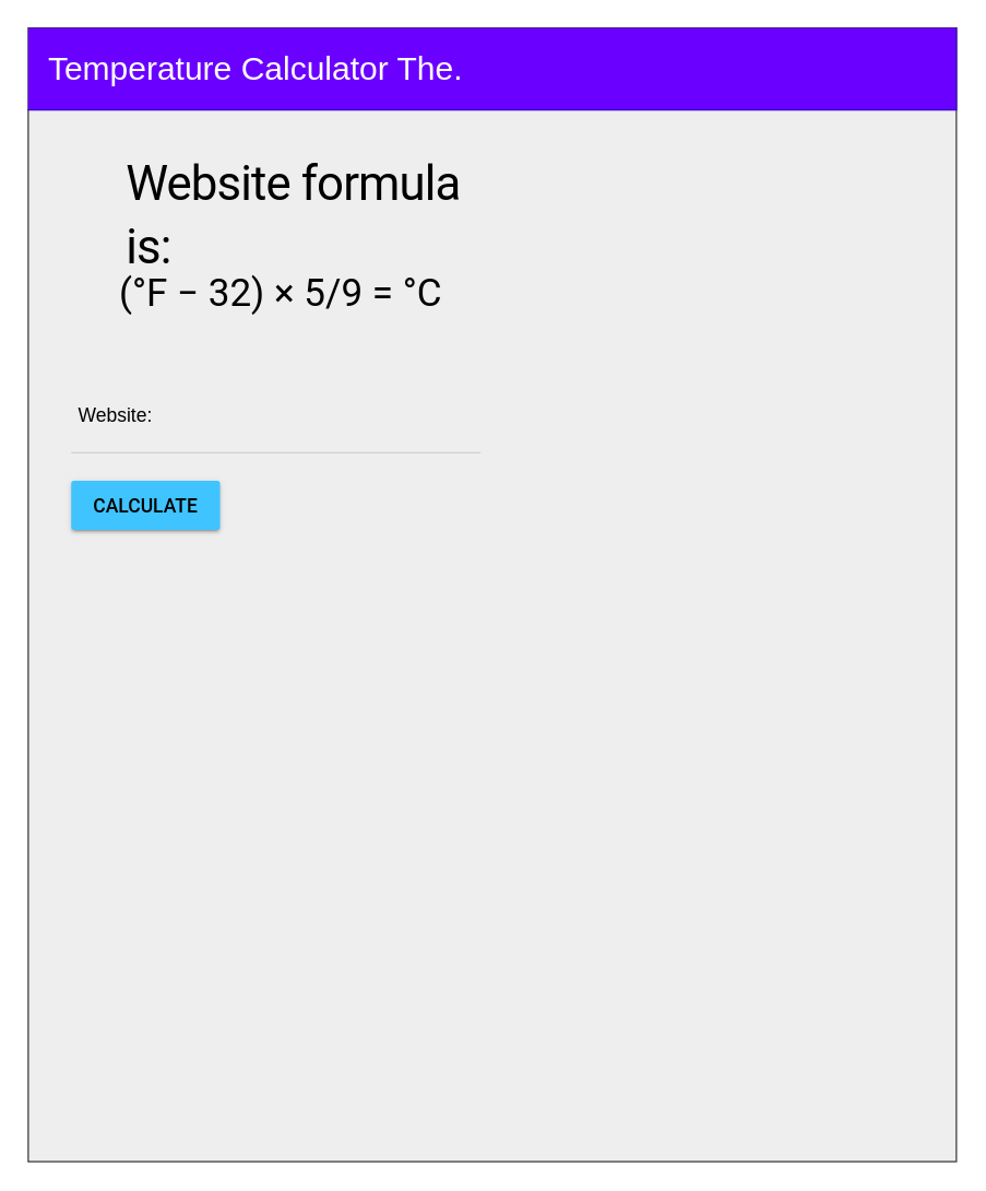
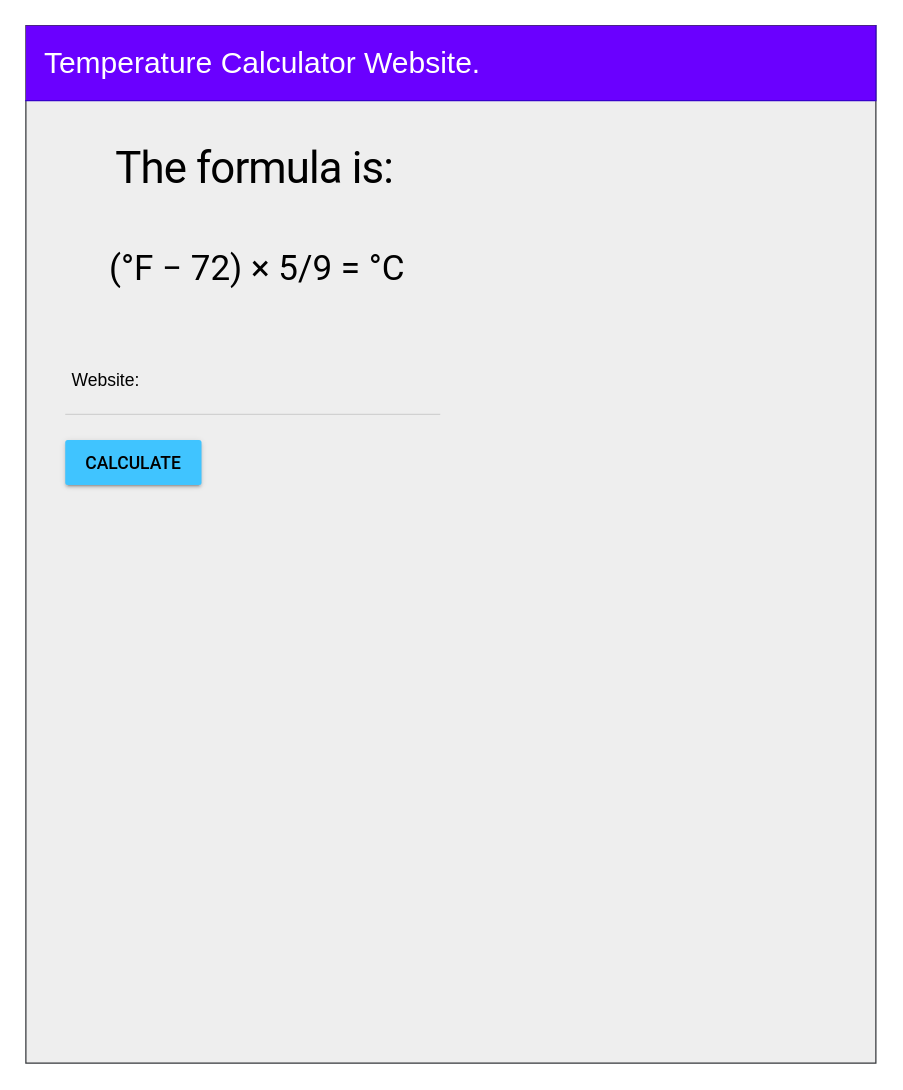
  <mxCell id="0" />
  <mxCell id="1" parent="0" />
  <mxCell id="2" value="" style="verticalLabelPosition=bottom;verticalAlign=top;html=1;shape=mxgraph.basic.rect;fillColor2=none;strokeWidth=1;size=20;indent=5;fillColor=#eeeeee;strokeColor=#36393d;" parent="1" vertex="1"><mxGeometry x="20" y="20" width="680" height="830" as="geometry" /></mxCell>
- <mxCell id="3" value="&lt;p style=&quot;line-height: 1.2&quot;&gt;&lt;font style=&quot;font-size: 24px&quot;&gt;&amp;nbsp; Temperature Calculator The.&lt;/font&gt;&lt;/p&gt;" style="shape=partialRectangle;whiteSpace=wrap;html=1;top=0;left=0;fillColor=#6a00ff;align=left;fontColor=#ffffff;strokeColor=#3700CC;" vertex="1" parent="1"><mxGeometry x="20" y="20" width="680" height="60" as="geometry" /></mxCell>
- <mxCell id="4" value="&lt;h2 style=&quot;padding: 0px ; font-family: &amp;#34;roboto&amp;#34; , &amp;#34;helvetica&amp;#34; , &amp;#34;arial&amp;#34; , sans-serif ; font-weight: 400 ; font-size: 28px ; line-height: 48px ; margin: 24px 0px 24px 30px ; font-style: normal ; letter-spacing: normal ; text-indent: 0px ; text-transform: none ; word-spacing: 0px&quot;&gt;&lt;font color=&quot;#000000&quot;&gt;(°F − 32) × 5/9 = °C&lt;/font&gt;&lt;/h2&gt;" style="text;whiteSpace=wrap;html=1;fontSize=25;" vertex="1" parent="1"><mxGeometry x="55" y="160" width="300" height="110" as="geometry" /></mxCell>
- <mxCell id="5" value="&lt;h1 style=&quot;padding: 0px ; font-size: 35px ; line-height: 1.35 ; letter-spacing: -0.02em ; margin: 24px 0px 24px 40px ; font-family: &amp;#34;roboto&amp;#34; , &amp;#34;helvetica&amp;#34; , &amp;#34;arial&amp;#34; , sans-serif ; font-weight: 400 ; font-style: normal ; text-indent: 0px ; text-transform: none ; word-spacing: 0px&quot;&gt;&lt;font color=&quot;#000000&quot;&gt;Website formula is:&lt;/font&gt;&lt;/h1&gt;" style="text;whiteSpace=wrap;html=1;fontSize=25;" vertex="1" parent="1"><mxGeometry x="50" y="80" width="290" height="110" as="geometry" /></mxCell>
+ <mxCell id="3" value="&lt;p style=&quot;line-height: 1.2&quot;&gt;&lt;font style=&quot;font-size: 24px&quot;&gt;&amp;nbsp; Temperature Calculator Website.&lt;/font&gt;&lt;/p&gt;" style="shape=partialRectangle;whiteSpace=wrap;html=1;top=0;left=0;fillColor=#6a00ff;align=left;fontColor=#ffffff;strokeColor=#3700CC;" vertex="1" parent="1"><mxGeometry x="20" y="20" width="680" height="60" as="geometry" /></mxCell>
+ <mxCell id="4" value="&lt;h2 style=&quot;padding: 0px ; font-family: &amp;#34;roboto&amp;#34; , &amp;#34;helvetica&amp;#34; , &amp;#34;arial&amp;#34; , sans-serif ; font-weight: 400 ; font-size: 28px ; line-height: 48px ; margin: 24px 0px 24px 30px ; font-style: normal ; letter-spacing: normal ; text-indent: 0px ; text-transform: none ; word-spacing: 0px&quot;&gt;&lt;font color=&quot;#000000&quot;&gt;(°F − 72) × 5/9 = °C&lt;/font&gt;&lt;/h2&gt;" style="text;whiteSpace=wrap;html=1;fontSize=25;" vertex="1" parent="1"><mxGeometry x="55" y="160" width="300" height="110" as="geometry" /></mxCell>
+ <mxCell id="5" value="&lt;h1 style=&quot;padding: 0px ; font-size: 35px ; line-height: 1.35 ; letter-spacing: -0.02em ; margin: 24px 0px 24px 40px ; font-family: &amp;#34;roboto&amp;#34; , &amp;#34;helvetica&amp;#34; , &amp;#34;arial&amp;#34; , sans-serif ; font-weight: 400 ; font-style: normal ; text-indent: 0px ; text-transform: none ; word-spacing: 0px&quot;&gt;&lt;font color=&quot;#000000&quot;&gt;The formula is:&lt;/font&gt;&lt;/h1&gt;" style="text;whiteSpace=wrap;html=1;fontSize=25;" vertex="1" parent="1"><mxGeometry x="50" y="80" width="290" height="110" as="geometry" /></mxCell>
  <mxCell id="6" value="&lt;span style=&quot;font-family: &amp;#34;helvetica&amp;#34; , &amp;#34;arial&amp;#34; , sans-serif ; font-size: 14px ; font-style: normal ; font-weight: 400 ; letter-spacing: normal ; text-indent: 0px ; text-transform: none ; word-spacing: 0px ; display: inline ; float: none&quot;&gt;&lt;font color=&quot;#000000&quot;&gt;Website:&lt;/font&gt;&lt;/span&gt;" style="text;whiteSpace=wrap;html=1;fontSize=24;" vertex="1" parent="1"><mxGeometry x="55" y="280" width="100" height="50" as="geometry" /></mxCell>
  <mxCell id="7" value="&lt;form action=&quot;https://ics2o-unit3-04-html.evgeny-vovk.repl.co/&quot; style=&quot;text-indent: 0px&quot;&gt;&lt;div class=&quot;mdl-textfield mdl-js-textfield is-upgraded&quot; style=&quot;position: relative ; display: inline-block ; box-sizing: border-box ; width: 300px ; max-width: 100% ; margin: 0px ; padding: 20px 0px&quot;&gt;&lt;font color=&quot;#000000&quot;&gt;&lt;br&gt;&lt;br&gt;&lt;input class=&quot;mdl-textfield__input&quot; type=&quot;text&quot; pattern=&quot;-?[0-9]*(\.[0-9]+)?&quot; id=&quot;fahrenheit&quot; style=&quot;font-family: &amp;#34;helvetica&amp;#34; , &amp;#34;arial&amp;#34; , sans-serif ; font-size: 16px ; font-style: normal ; font-weight: 400 ; letter-spacing: normal ; text-transform: none ; word-spacing: 0px ; border-top: none ; border-right: none ; border-left: none ; border-bottom: 1px solid rgba(0 , 0 , 0 , 0.12) ; display: block ; margin: 0px ; padding: 4px 0px ; width: 300px ; background: 0px 0px ; text-align: left&quot;&gt;&lt;label class=&quot;mdl-textfield__label&quot; style=&quot;font-family: &amp;#34;helvetica&amp;#34; , &amp;#34;arial&amp;#34; , sans-serif ; font-size: 16px ; font-style: normal ; font-weight: 400 ; letter-spacing: normal ; text-transform: none ; word-spacing: 0px ; position: absolute ; display: block ; width: 300px ; overflow: hidden ; text-align: left&quot;&gt;&lt;br&gt;&lt;/label&gt;&lt;span class=&quot;mdl-textfield__error&quot; style=&quot;font-family: &amp;#34;helvetica&amp;#34; , &amp;#34;arial&amp;#34; , sans-serif ; font-size: 12px ; font-style: normal ; font-weight: 400 ; letter-spacing: normal ; text-transform: none ; word-spacing: 0px ; position: absolute ; margin-top: 3px ; visibility: hidden ; display: block&quot;&gt;&lt;/span&gt;&lt;/font&gt;&lt;/div&gt;&lt;/form&gt;&lt;font color=&quot;#000000&quot;&gt;&lt;button class=&quot;mdl-button mdl-js-button mdl-button--raised mdl-js-ripple-effect mdl-button--accent&quot; style=&quot;background: rgb(64 , 196 , 255) ; border: none ; border-radius: 2px ; position: relative ; height: 36px ; margin: 0px ; min-width: 64px ; padding: 0px 16px ; display: inline-block ; font-family: &amp;#34;roboto&amp;#34; , &amp;#34;helvetica&amp;#34; , &amp;#34;arial&amp;#34; , sans-serif ; font-size: 14px ; font-weight: 500 ; text-transform: uppercase ; letter-spacing: 0px ; overflow: hidden ; transition: all 0.2s cubic-bezier(0.4 , 0 , 1 , 1) 0s , all 0.2s cubic-bezier(0.4 , 0 , 0.2 , 1) 0s , all 0.2s cubic-bezier(0.4 , 0 , 0.2 , 1) 0s ; outline: none ; cursor: pointer ; text-decoration: none ; text-align: center ; line-height: 36px ; vertical-align: middle ; box-shadow: rgba(0 , 0 , 0 , 0.14) 0px 2px 2px 0px , rgba(0 , 0 , 0 , 0.2) 0px 3px 1px -2px , rgba(0 , 0 , 0 , 0.12) 0px 1px 5px 0px&quot;&gt;CALCULATE&lt;span class=&quot;mdl-button__ripple-container&quot; style=&quot;display: block ; height: 36px ; left: 0px ; position: absolute ; top: 0px ; width: 113.438px ; z-index: 0 ; overflow: hidden&quot;&gt;&lt;span class=&quot;mdl-ripple&quot; style=&quot;background: rgb(66 , 66 , 66) ; border-radius: 50% ; height: 50px ; left: 0px ; opacity: 0 ; position: absolute ; top: 0px ; transform: translate(-50% , -50%) ; width: 50px ; overflow: hidden&quot;&gt;&lt;/span&gt;&lt;/span&gt;&lt;/button&gt;&lt;span style=&quot;font-family: &amp;#34;helvetica&amp;#34; , &amp;#34;arial&amp;#34; , sans-serif ; font-size: 14px ; font-style: normal ; font-weight: 400 ; letter-spacing: normal ; text-indent: 0px ; text-transform: none ; word-spacing: 0px ; display: inline ; float: none&quot;&gt;&lt;/span&gt;&lt;/font&gt;" style="text;whiteSpace=wrap;html=1;fontSize=24;" vertex="1" parent="1"><mxGeometry x="50" y="220" width="330" height="150" as="geometry" /></mxCell>
